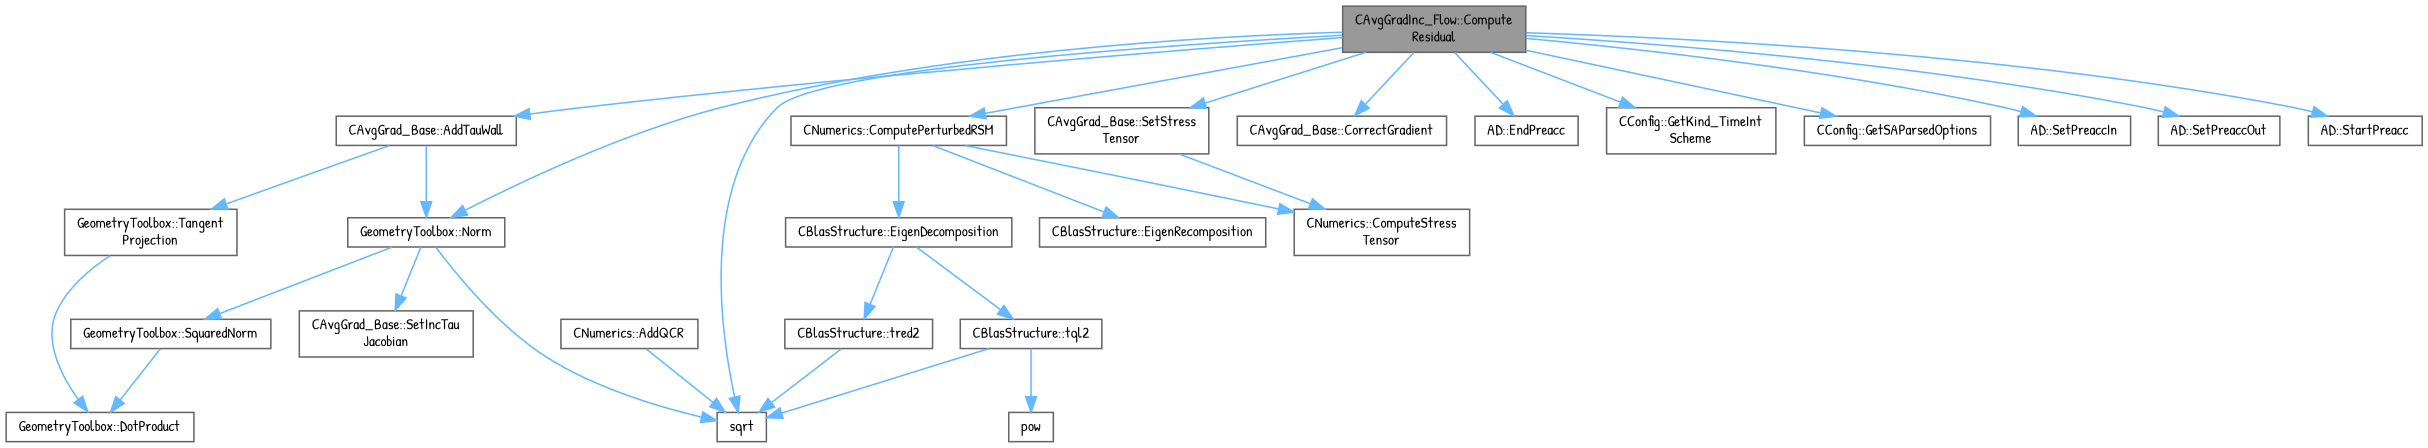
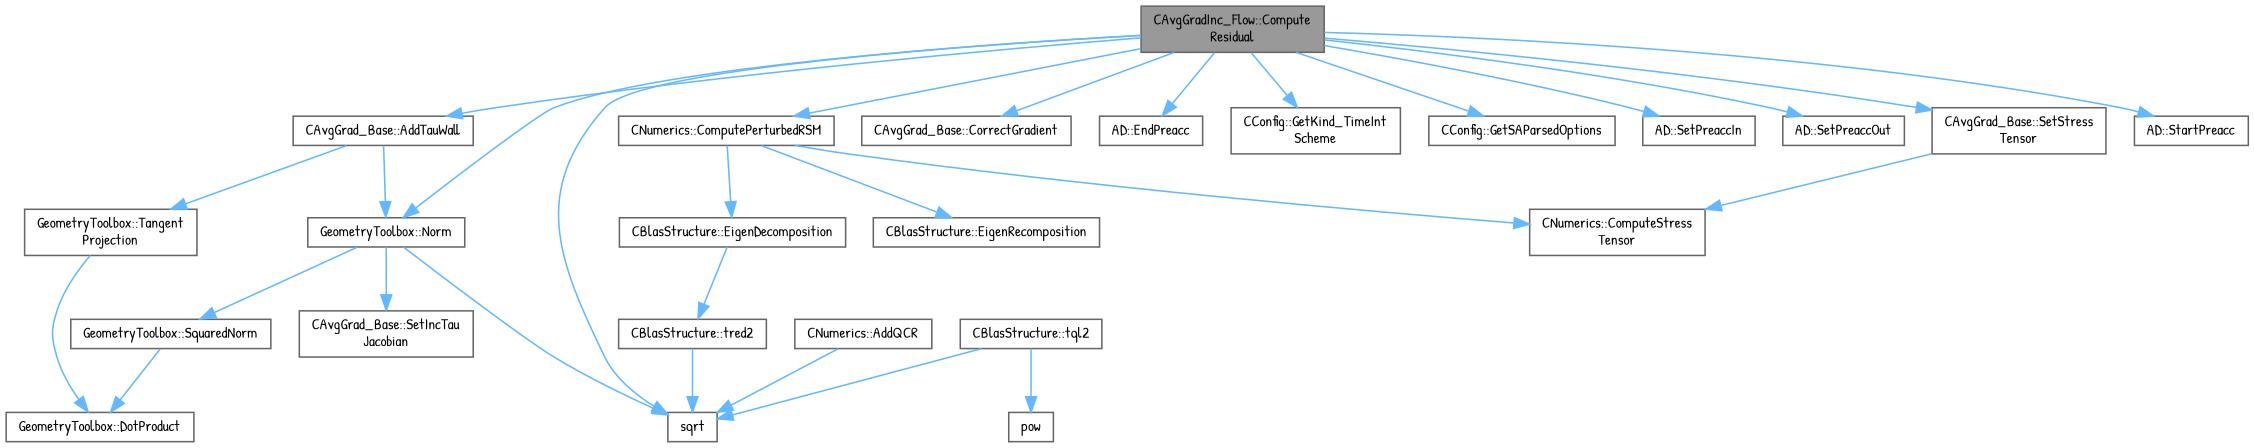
  digraph {
    fontname="Patrick Hand"
    rankdir=TB
    node [color=grey40 fillcolor=white fontname="Patrick Hand" fontsize=10 shape=box style=filled]
    edge [color=steelblue1 fontname="Patrick Hand" fontsize=10 labelfontname=Helvetica labelfontsize=10 style=solid]
    n1 [color=gray40 fillcolor=grey60 fontcolor=black height=0.2 label="CAvgGradInc_Flow::Compute\lResidual" width=0.4]
    n2 [height=0.2 label=sqrt width=0.4]
    n3 [height=0.2 label="CAvgGrad_Base::AddTauWall" width=0.4]
    n4 [height=0.2 label="GeometryToolbox::Norm" width=0.4]
    n5 [height=0.2 label="CNumerics::ComputePerturbedRSM" width=0.4]
    n6 [height=0.2 label="CAvgGrad_Base::CorrectGradient" width=0.4]
    n7 [height=0.2 label="AD::EndPreacc" width=0.4]
    n8 [height=0.2 label="CConfig::GetKind_TimeInt\lScheme" width=0.4]
    n9 [height=0.2 label="CConfig::GetSAParsedOptions" width=0.4]
    n10 [height=0.2 label="AD::SetPreaccIn" width=0.4]
    n11 [height=0.2 label="AD::SetPreaccOut" width=0.4]
    n12 [height=0.2 label="CAvgGrad_Base::SetStress\lTensor" width=0.4]
    n13 [height=0.2 label="AD::StartPreacc" width=0.4]
    n14 [height=0.2 label="CNumerics::AddQCR" width=0.4]
    n15 [height=0.2 label="GeometryToolbox::Tangent\lProjection" width=0.4]
    n16 [height=0.2 label="CAvgGrad_Base::SetIncTau\lJacobian" width=0.4]
    n17 [height=0.2 label="GeometryToolbox::SquaredNorm" width=0.4]
    n18 [height=0.2 label="CNumerics::ComputeStress\lTensor" width=0.4]
    n19 [height=0.2 label="CBlasStructure::EigenDecomposition" width=0.4]
    n20 [height=0.2 label="CBlasStructure::EigenRecomposition" width=0.4]
    n21 [height=0.2 label="GeometryToolbox::DotProduct" width=0.4]
    n22 [height=0.2 label="CBlasStructure::tql2" width=0.4]
    n23 [height=0.2 label="CBlasStructure::tred2" width=0.4]
    n24 [height=0.2 label=pow width=0.4]
    n1 -> n2
    n1 -> n3
    n1 -> n4
    n1 -> n5
    n1 -> n6
    n1 -> n7
    n1 -> n8
    n1 -> n9
    n1 -> n10
    n1 -> n11
    n1 -> n12
    n1 -> n13
    n3 -> n4
    n3 -> n15
    n4 -> n2
    n4 -> n16
    n4 -> n17
    n5 -> n18
    n5 -> n19
    n5 -> n20
    n12 -> n18
    n14 -> n2
    n15 -> n21
    n17 -> n21
-   n19 -> n22
    n19 -> n23
    n22 -> n2
    n22 -> n24
    n23 -> n2
  }
